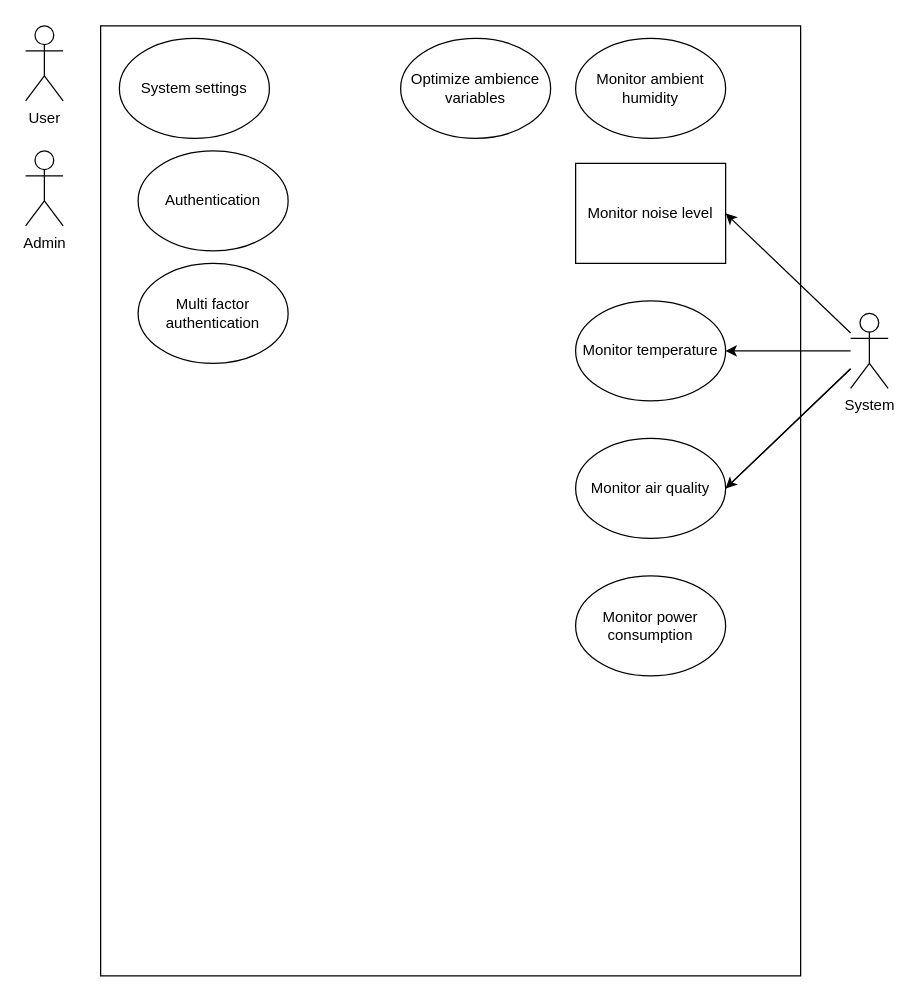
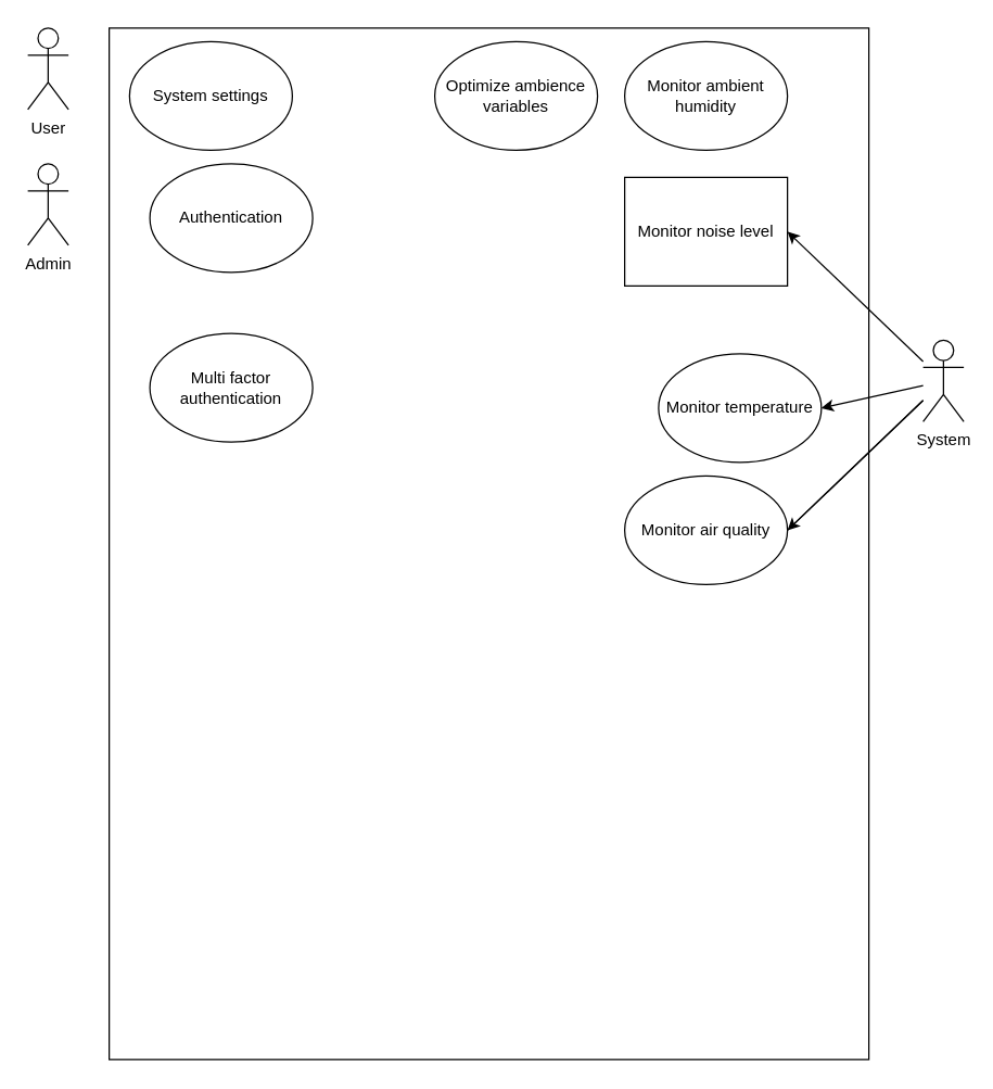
  <mxCell id="0" />
  <mxCell id="1" parent="0" />
  <mxCell id="2" value="" style="rounded=0;whiteSpace=wrap;html=1;" parent="1" vertex="1"><mxGeometry x="80" y="20" width="560" height="760" as="geometry" /></mxCell>
  <mxCell id="3" value="User" style="shape=umlActor;verticalLabelPosition=bottom;verticalAlign=top;html=1;outlineConnect=0;" parent="1" vertex="1"><mxGeometry x="20" y="20" width="30" height="60" as="geometry" /></mxCell>
  <mxCell id="4" value="System settings" style="ellipse;whiteSpace=wrap;html=1;" parent="1" vertex="1"><mxGeometry x="95" y="30" width="120" height="80" as="geometry" /></mxCell>
  <mxCell id="5" value="Authentication" style="ellipse;whiteSpace=wrap;html=1;" parent="1" vertex="1"><mxGeometry x="110" y="120" width="120" height="80" as="geometry" /></mxCell>
- <mxCell id="6" value="Multi factor authentication" style="ellipse;whiteSpace=wrap;html=1;" parent="1" vertex="1"><mxGeometry x="110" y="210" width="120" height="80" as="geometry" /></mxCell>
+ <mxCell id="6" value="Multi factor authentication" style="ellipse;whiteSpace=wrap;html=1;" parent="1" vertex="1"><mxGeometry x="110" y="245" width="120" height="80" as="geometry" /></mxCell>
  <mxCell id="7" value="Admin" style="shape=umlActor;verticalLabelPosition=bottom;verticalAlign=top;html=1;outlineConnect=0;" parent="1" vertex="1"><mxGeometry x="20" y="120" width="30" height="60" as="geometry" /></mxCell>
  <mxCell id="8" style="edgeStyle=none;rounded=0;orthogonalLoop=1;jettySize=auto;html=1;entryX=1;entryY=0.5;entryDx=0;entryDy=0;" parent="1" source="11" target="13" edge="1"><mxGeometry relative="1" as="geometry" /></mxCell>
  <mxCell id="9" style="edgeStyle=none;rounded=0;orthogonalLoop=1;jettySize=auto;html=1;entryX=1;entryY=0.5;entryDx=0;entryDy=0;" parent="1" source="11" target="14" edge="1"><mxGeometry relative="1" as="geometry" /></mxCell>
  <mxCell id="10" style="edgeStyle=none;rounded=0;orthogonalLoop=1;jettySize=auto;html=1;entryX=1;entryY=0.5;entryDx=0;entryDy=0;" parent="1" source="11" target="16" edge="1"><mxGeometry relative="1" as="geometry" /></mxCell>
  <mxCell id="11" value="System" style="shape=umlActor;verticalLabelPosition=bottom;verticalAlign=top;html=1;outlineConnect=0;" parent="1" vertex="1"><mxGeometry x="680" y="250" width="30" height="60" as="geometry" /></mxCell>
  <mxCell id="12" value="Monitor ambient humidity" style="ellipse;whiteSpace=wrap;html=1;" parent="1" vertex="1"><mxGeometry x="460" y="30" width="120" height="80" as="geometry" /></mxCell>
  <mxCell id="13" value="Monitor noise level" style="whiteSpace=wrap;html=1;rounded=0;" parent="1" vertex="1"><mxGeometry x="460" y="130" width="120" height="80" as="geometry" /></mxCell>
- <mxCell id="14" value="Monitor temperature" style="ellipse;whiteSpace=wrap;html=1;" parent="1" vertex="1"><mxGeometry x="460" y="240" width="120" height="80" as="geometry" /></mxCell>
- <mxCell id="15" value="Monitor power consumption" style="ellipse;whiteSpace=wrap;html=1;" parent="1" vertex="1"><mxGeometry x="460" y="460" width="120" height="80" as="geometry" /></mxCell>
+ <mxCell id="14" value="Monitor temperature" style="ellipse;whiteSpace=wrap;html=1;" parent="1" vertex="1"><mxGeometry x="485" y="260" width="120" height="80" as="geometry" /></mxCell>
  <mxCell id="16" value="Monitor air quality" style="ellipse;whiteSpace=wrap;html=1;" parent="1" vertex="1"><mxGeometry x="460" y="350" width="120" height="80" as="geometry" /></mxCell>
  <mxCell id="17" value="" style="edgeStyle=none;rounded=0;orthogonalLoop=1;jettySize=auto;html=1;entryX=1;entryY=0.5;entryDx=0;entryDy=0;endArrow=none;" parent="1" source="11" target="16" edge="1"><mxGeometry relative="1" as="geometry"><mxPoint x="680" y="291.744" as="sourcePoint" /><mxPoint x="414" y="500" as="targetPoint" /></mxGeometry></mxCell>
  <mxCell id="18" value="Optimize ambience variables" style="ellipse;whiteSpace=wrap;html=1;" parent="1" vertex="1"><mxGeometry x="320" y="30" width="120" height="80" as="geometry" /></mxCell>
